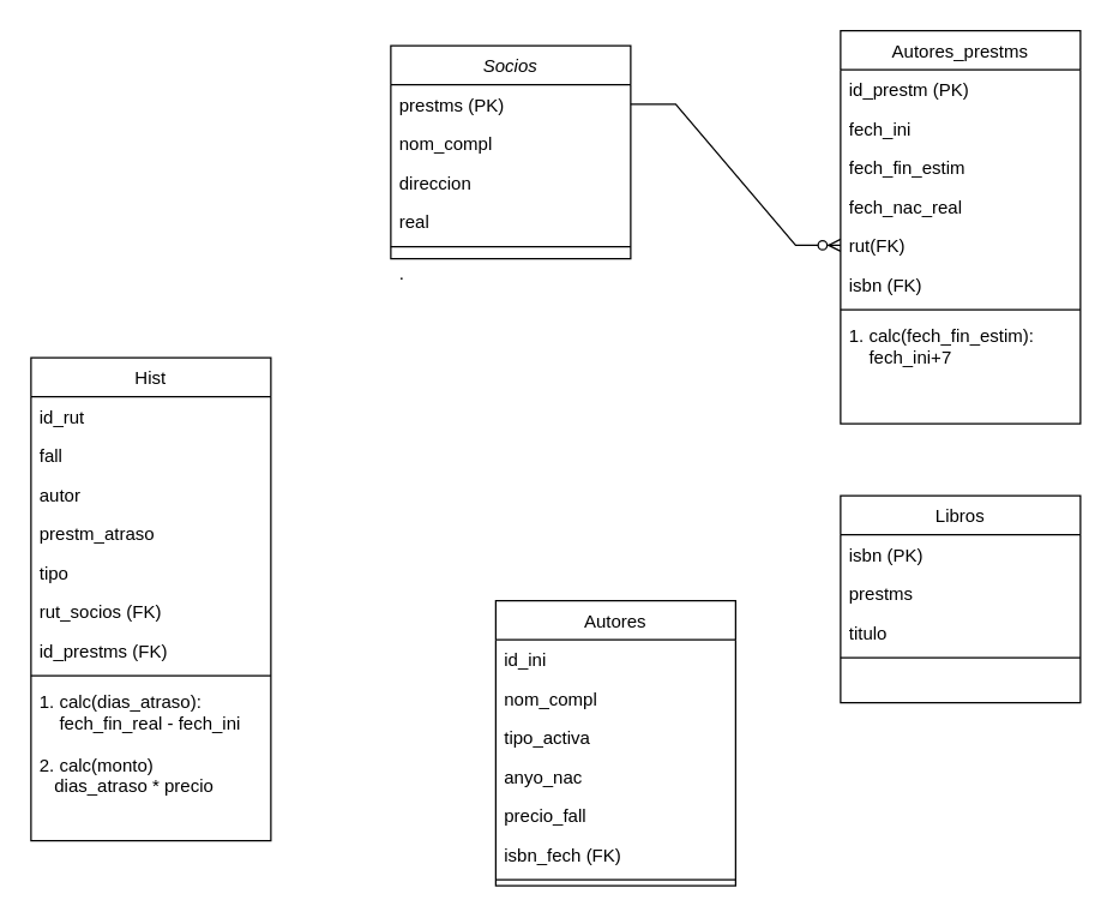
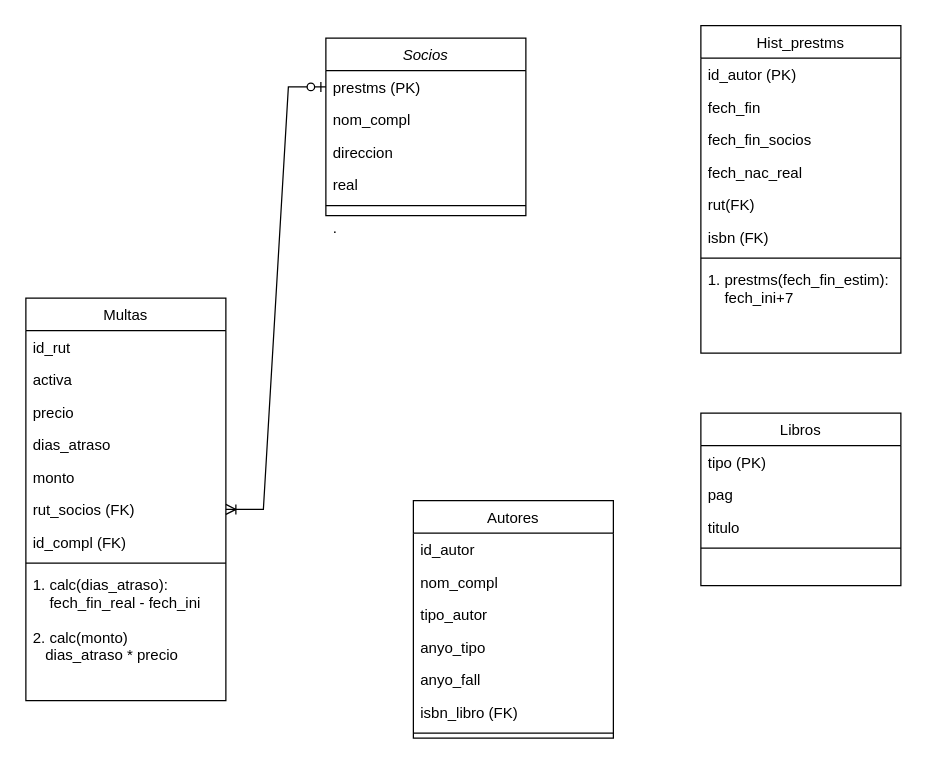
  <mxCell id="0" />
  <mxCell id="1" parent="0" />
  <mxCell id="2" value="Socios" style="swimlane;fontStyle=2;align=center;verticalAlign=top;childLayout=stackLayout;horizontal=1;startSize=26;horizontalStack=0;resizeParent=1;resizeLast=0;collapsible=1;marginBottom=0;rounded=0;shadow=0;strokeWidth=1;" parent="1" vertex="1"><mxGeometry x="260" y="30" width="160" height="142" as="geometry"><mxRectangle x="230" y="140" width="160" height="26" as="alternateBounds" /></mxGeometry></mxCell>
  <mxCell id="3" value="prestms (PK)" style="text;align=left;verticalAlign=top;spacingLeft=4;spacingRight=4;overflow=hidden;rotatable=0;points=[[0,0.5],[1,0.5]];portConstraint=eastwest;rounded=0;shadow=0;html=0;" parent="2" vertex="1"><mxGeometry y="26" width="160" height="26" as="geometry" /></mxCell>
  <mxCell id="4" value="nom_compl" style="text;align=left;verticalAlign=top;spacingLeft=4;spacingRight=4;overflow=hidden;rotatable=0;points=[[0,0.5],[1,0.5]];portConstraint=eastwest;" parent="2" vertex="1"><mxGeometry y="52" width="160" height="26" as="geometry" /></mxCell>
  <mxCell id="5" value="direccion" style="text;align=left;verticalAlign=top;spacingLeft=4;spacingRight=4;overflow=hidden;rotatable=0;points=[[0,0.5],[1,0.5]];portConstraint=eastwest;rounded=0;shadow=0;html=0;" parent="2" vertex="1"><mxGeometry y="78" width="160" height="26" as="geometry" /></mxCell>
  <mxCell id="6" value="real" style="text;align=left;verticalAlign=top;spacingLeft=4;spacingRight=4;overflow=hidden;rotatable=0;points=[[0,0.5],[1,0.5]];portConstraint=eastwest;rounded=0;shadow=0;html=0;" parent="2" vertex="1"><mxGeometry y="104" width="160" height="26" as="geometry" /></mxCell>
  <mxCell id="7" value="" style="line;html=1;strokeWidth=1;align=left;verticalAlign=middle;spacingTop=-1;spacingLeft=3;spacingRight=3;rotatable=0;labelPosition=right;points=[];portConstraint=eastwest;" parent="2" vertex="1"><mxGeometry y="130" width="160" height="8" as="geometry" /></mxCell>
  <mxCell id="8" value="." style="text;align=left;verticalAlign=top;spacingLeft=4;spacingRight=4;overflow=hidden;rotatable=0;points=[[0,0.5],[1,0.5]];portConstraint=eastwest;" parent="2" vertex="1"><mxGeometry y="138" width="160" height="4" as="geometry" /></mxCell>
- <mxCell id="9" value="Hist" style="swimlane;fontStyle=0;align=center;verticalAlign=top;childLayout=stackLayout;horizontal=1;startSize=26;horizontalStack=0;resizeParent=1;resizeLast=0;collapsible=1;marginBottom=0;rounded=0;shadow=0;strokeWidth=1;" parent="1" vertex="1"><mxGeometry x="20" y="238" width="160" height="322" as="geometry"><mxRectangle x="30" y="120" width="170" height="26" as="alternateBounds" /></mxGeometry></mxCell>
+ <mxCell id="9" value="Multas" style="swimlane;fontStyle=0;align=center;verticalAlign=top;childLayout=stackLayout;horizontal=1;startSize=26;horizontalStack=0;resizeParent=1;resizeLast=0;collapsible=1;marginBottom=0;rounded=0;shadow=0;strokeWidth=1;" parent="1" vertex="1"><mxGeometry x="20" y="238" width="160" height="322" as="geometry"><mxRectangle x="30" y="120" width="170" height="26" as="alternateBounds" /></mxGeometry></mxCell>
  <mxCell id="10" value="id_rut" style="text;align=left;verticalAlign=top;spacingLeft=4;spacingRight=4;overflow=hidden;rotatable=0;points=[[0,0.5],[1,0.5]];portConstraint=eastwest;" parent="9" vertex="1"><mxGeometry y="26" width="160" height="26" as="geometry" /></mxCell>
- <mxCell id="11" value="fall" style="text;align=left;verticalAlign=top;spacingLeft=4;spacingRight=4;overflow=hidden;rotatable=0;points=[[0,0.5],[1,0.5]];portConstraint=eastwest;" parent="9" vertex="1"><mxGeometry y="52" width="160" height="26" as="geometry" /></mxCell>
- <mxCell id="12" value="autor" style="text;align=left;verticalAlign=top;spacingLeft=4;spacingRight=4;overflow=hidden;rotatable=0;points=[[0,0.5],[1,0.5]];portConstraint=eastwest;" parent="9" vertex="1"><mxGeometry y="78" width="160" height="26" as="geometry" /></mxCell>
- <mxCell id="13" value="prestm_atraso" style="text;align=left;verticalAlign=top;spacingLeft=4;spacingRight=4;overflow=hidden;rotatable=0;points=[[0,0.5],[1,0.5]];portConstraint=eastwest;" parent="9" vertex="1"><mxGeometry y="104" width="160" height="26" as="geometry" /></mxCell>
- <mxCell id="14" value="tipo" style="text;align=left;verticalAlign=top;spacingLeft=4;spacingRight=4;overflow=hidden;rotatable=0;points=[[0,0.5],[1,0.5]];portConstraint=eastwest;" parent="9" vertex="1"><mxGeometry y="130" width="160" height="26" as="geometry" /></mxCell>
+ <mxCell id="11" value="activa" style="text;align=left;verticalAlign=top;spacingLeft=4;spacingRight=4;overflow=hidden;rotatable=0;points=[[0,0.5],[1,0.5]];portConstraint=eastwest;" parent="9" vertex="1"><mxGeometry y="52" width="160" height="26" as="geometry" /></mxCell>
+ <mxCell id="12" value="precio" style="text;align=left;verticalAlign=top;spacingLeft=4;spacingRight=4;overflow=hidden;rotatable=0;points=[[0,0.5],[1,0.5]];portConstraint=eastwest;" parent="9" vertex="1"><mxGeometry y="78" width="160" height="26" as="geometry" /></mxCell>
+ <mxCell id="13" value="dias_atraso" style="text;align=left;verticalAlign=top;spacingLeft=4;spacingRight=4;overflow=hidden;rotatable=0;points=[[0,0.5],[1,0.5]];portConstraint=eastwest;" parent="9" vertex="1"><mxGeometry y="104" width="160" height="26" as="geometry" /></mxCell>
+ <mxCell id="14" value="monto" style="text;align=left;verticalAlign=top;spacingLeft=4;spacingRight=4;overflow=hidden;rotatable=0;points=[[0,0.5],[1,0.5]];portConstraint=eastwest;" parent="9" vertex="1"><mxGeometry y="130" width="160" height="26" as="geometry" /></mxCell>
  <mxCell id="15" value="rut_socios (FK)" style="text;align=left;verticalAlign=top;spacingLeft=4;spacingRight=4;overflow=hidden;rotatable=0;points=[[0,0.5],[1,0.5]];portConstraint=eastwest;" parent="9" vertex="1"><mxGeometry y="156" width="160" height="26" as="geometry" /></mxCell>
- <mxCell id="16" value="id_prestms (FK)" style="text;align=left;verticalAlign=top;spacingLeft=4;spacingRight=4;overflow=hidden;rotatable=0;points=[[0,0.5],[1,0.5]];portConstraint=eastwest;" parent="9" vertex="1"><mxGeometry y="182" width="160" height="26" as="geometry" /></mxCell>
+ <mxCell id="16" value="id_compl (FK)" style="text;align=left;verticalAlign=top;spacingLeft=4;spacingRight=4;overflow=hidden;rotatable=0;points=[[0,0.5],[1,0.5]];portConstraint=eastwest;" parent="9" vertex="1"><mxGeometry y="182" width="160" height="26" as="geometry" /></mxCell>
  <mxCell id="17" value="" style="line;strokeWidth=1;fillColor=none;align=left;verticalAlign=middle;spacingTop=-1;spacingLeft=3;spacingRight=3;rotatable=0;labelPosition=right;points=[];portConstraint=eastwest;" parent="9" vertex="1"><mxGeometry y="208" width="160" height="8" as="geometry" /></mxCell>
  <mxCell id="18" value="1. calc(dias_atraso):&#10;    fech_fin_real - fech_ini&#10;&#10;2. calc(monto)&#10;   dias_atraso * precio&#10;" style="text;strokeColor=none;fillColor=none;align=left;verticalAlign=top;spacingLeft=4;spacingRight=4;overflow=hidden;rotatable=0;points=[[0,0.5],[1,0.5]];portConstraint=eastwest;" parent="9" vertex="1"><mxGeometry y="216" width="160" height="80" as="geometry" /></mxCell>
- <mxCell id="19" value="Autores_prestms" style="swimlane;fontStyle=0;align=center;verticalAlign=top;childLayout=stackLayout;horizontal=1;startSize=26;horizontalStack=0;resizeParent=1;resizeLast=0;collapsible=1;marginBottom=0;rounded=0;shadow=0;strokeWidth=1;" parent="1" vertex="1"><mxGeometry x="560" y="20" width="160" height="262" as="geometry"><mxRectangle x="30" y="120" width="170" height="26" as="alternateBounds" /></mxGeometry></mxCell>
- <mxCell id="20" value="id_prestm (PK)" style="text;align=left;verticalAlign=top;spacingLeft=4;spacingRight=4;overflow=hidden;rotatable=0;points=[[0,0.5],[1,0.5]];portConstraint=eastwest;" parent="19" vertex="1"><mxGeometry y="26" width="160" height="26" as="geometry" /></mxCell>
- <mxCell id="21" value="fech_ini" style="text;align=left;verticalAlign=top;spacingLeft=4;spacingRight=4;overflow=hidden;rotatable=0;points=[[0,0.5],[1,0.5]];portConstraint=eastwest;" parent="19" vertex="1"><mxGeometry y="52" width="160" height="26" as="geometry" /></mxCell>
- <mxCell id="22" value="fech_fin_estim" style="text;align=left;verticalAlign=top;spacingLeft=4;spacingRight=4;overflow=hidden;rotatable=0;points=[[0,0.5],[1,0.5]];portConstraint=eastwest;" parent="19" vertex="1"><mxGeometry y="78" width="160" height="26" as="geometry" /></mxCell>
+ <mxCell id="19" value="Hist_prestms" style="swimlane;fontStyle=0;align=center;verticalAlign=top;childLayout=stackLayout;horizontal=1;startSize=26;horizontalStack=0;resizeParent=1;resizeLast=0;collapsible=1;marginBottom=0;rounded=0;shadow=0;strokeWidth=1;" parent="1" vertex="1"><mxGeometry x="560" y="20" width="160" height="262" as="geometry"><mxRectangle x="30" y="120" width="170" height="26" as="alternateBounds" /></mxGeometry></mxCell>
+ <mxCell id="20" value="id_autor (PK)" style="text;align=left;verticalAlign=top;spacingLeft=4;spacingRight=4;overflow=hidden;rotatable=0;points=[[0,0.5],[1,0.5]];portConstraint=eastwest;" parent="19" vertex="1"><mxGeometry y="26" width="160" height="26" as="geometry" /></mxCell>
+ <mxCell id="21" value="fech_fin" style="text;align=left;verticalAlign=top;spacingLeft=4;spacingRight=4;overflow=hidden;rotatable=0;points=[[0,0.5],[1,0.5]];portConstraint=eastwest;" parent="19" vertex="1"><mxGeometry y="52" width="160" height="26" as="geometry" /></mxCell>
+ <mxCell id="22" value="fech_fin_socios" style="text;align=left;verticalAlign=top;spacingLeft=4;spacingRight=4;overflow=hidden;rotatable=0;points=[[0,0.5],[1,0.5]];portConstraint=eastwest;" parent="19" vertex="1"><mxGeometry y="78" width="160" height="26" as="geometry" /></mxCell>
  <mxCell id="23" value="fech_nac_real" style="text;align=left;verticalAlign=top;spacingLeft=4;spacingRight=4;overflow=hidden;rotatable=0;points=[[0,0.5],[1,0.5]];portConstraint=eastwest;" parent="19" vertex="1"><mxGeometry y="104" width="160" height="26" as="geometry" /></mxCell>
  <mxCell id="24" value="rut(FK)" style="text;align=left;verticalAlign=top;spacingLeft=4;spacingRight=4;overflow=hidden;rotatable=0;points=[[0,0.5],[1,0.5]];portConstraint=eastwest;" parent="19" vertex="1"><mxGeometry y="130" width="160" height="26" as="geometry" /></mxCell>
  <mxCell id="25" value="isbn (FK)" style="text;align=left;verticalAlign=top;spacingLeft=4;spacingRight=4;overflow=hidden;rotatable=0;points=[[0,0.5],[1,0.5]];portConstraint=eastwest;" parent="19" vertex="1"><mxGeometry y="156" width="160" height="26" as="geometry" /></mxCell>
  <mxCell id="26" value="" style="line;strokeWidth=1;fillColor=none;align=left;verticalAlign=middle;spacingTop=-1;spacingLeft=3;spacingRight=3;rotatable=0;labelPosition=right;points=[];portConstraint=eastwest;" parent="19" vertex="1"><mxGeometry y="182" width="160" height="8" as="geometry" /></mxCell>
- <mxCell id="27" value="1. calc(fech_fin_estim):&#10;    fech_ini+7&#10;" style="text;strokeColor=none;fillColor=none;align=left;verticalAlign=top;spacingLeft=4;spacingRight=4;overflow=hidden;rotatable=0;points=[[0,0.5],[1,0.5]];portConstraint=eastwest;" parent="19" vertex="1"><mxGeometry y="190" width="160" height="46" as="geometry" /></mxCell>
+ <mxCell id="27" value="1. prestms(fech_fin_estim):&#10;    fech_ini+7&#10;" style="text;strokeColor=none;fillColor=none;align=left;verticalAlign=top;spacingLeft=4;spacingRight=4;overflow=hidden;rotatable=0;points=[[0,0.5],[1,0.5]];portConstraint=eastwest;" parent="19" vertex="1"><mxGeometry y="190" width="160" height="46" as="geometry" /></mxCell>
  <mxCell id="28" value="Libros" style="swimlane;fontStyle=0;align=center;verticalAlign=top;childLayout=stackLayout;horizontal=1;startSize=26;horizontalStack=0;resizeParent=1;resizeLast=0;collapsible=1;marginBottom=0;rounded=0;shadow=0;strokeWidth=1;" parent="1" vertex="1"><mxGeometry x="560" y="330" width="160" height="138" as="geometry"><mxRectangle x="30" y="120" width="170" height="26" as="alternateBounds" /></mxGeometry></mxCell>
- <mxCell id="29" value="isbn (PK)" style="text;align=left;verticalAlign=top;spacingLeft=4;spacingRight=4;overflow=hidden;rotatable=0;points=[[0,0.5],[1,0.5]];portConstraint=eastwest;" parent="28" vertex="1"><mxGeometry y="26" width="160" height="26" as="geometry" /></mxCell>
- <mxCell id="30" value="prestms" style="text;align=left;verticalAlign=top;spacingLeft=4;spacingRight=4;overflow=hidden;rotatable=0;points=[[0,0.5],[1,0.5]];portConstraint=eastwest;" parent="28" vertex="1"><mxGeometry y="52" width="160" height="26" as="geometry" /></mxCell>
+ <mxCell id="29" value="tipo (PK)" style="text;align=left;verticalAlign=top;spacingLeft=4;spacingRight=4;overflow=hidden;rotatable=0;points=[[0,0.5],[1,0.5]];portConstraint=eastwest;" parent="28" vertex="1"><mxGeometry y="26" width="160" height="26" as="geometry" /></mxCell>
+ <mxCell id="30" value="pag" style="text;align=left;verticalAlign=top;spacingLeft=4;spacingRight=4;overflow=hidden;rotatable=0;points=[[0,0.5],[1,0.5]];portConstraint=eastwest;" parent="28" vertex="1"><mxGeometry y="52" width="160" height="26" as="geometry" /></mxCell>
  <mxCell id="31" value="titulo" style="text;align=left;verticalAlign=top;spacingLeft=4;spacingRight=4;overflow=hidden;rotatable=0;points=[[0,0.5],[1,0.5]];portConstraint=eastwest;" parent="28" vertex="1"><mxGeometry y="78" width="160" height="26" as="geometry" /></mxCell>
  <mxCell id="32" value="" style="line;strokeWidth=1;fillColor=none;align=left;verticalAlign=middle;spacingTop=-1;spacingLeft=3;spacingRight=3;rotatable=0;labelPosition=right;points=[];portConstraint=eastwest;" parent="28" vertex="1"><mxGeometry y="104" width="160" height="8" as="geometry" /></mxCell>
  <mxCell id="33" value="Autores" style="swimlane;fontStyle=0;align=center;verticalAlign=top;childLayout=stackLayout;horizontal=1;startSize=26;horizontalStack=0;resizeParent=1;resizeLast=0;collapsible=1;marginBottom=0;rounded=0;shadow=0;strokeWidth=1;" parent="1" vertex="1"><mxGeometry x="330" y="400" width="160" height="190" as="geometry"><mxRectangle x="30" y="120" width="170" height="26" as="alternateBounds" /></mxGeometry></mxCell>
- <mxCell id="34" value="id_ini &#10;" style="text;align=left;verticalAlign=top;spacingLeft=4;spacingRight=4;overflow=hidden;rotatable=0;points=[[0,0.5],[1,0.5]];portConstraint=eastwest;" parent="33" vertex="1"><mxGeometry y="26" width="160" height="26" as="geometry" /></mxCell>
+ <mxCell id="34" value="id_autor &#10;" style="text;align=left;verticalAlign=top;spacingLeft=4;spacingRight=4;overflow=hidden;rotatable=0;points=[[0,0.5],[1,0.5]];portConstraint=eastwest;" parent="33" vertex="1"><mxGeometry y="26" width="160" height="26" as="geometry" /></mxCell>
  <mxCell id="35" value="nom_compl" style="text;align=left;verticalAlign=top;spacingLeft=4;spacingRight=4;overflow=hidden;rotatable=0;points=[[0,0.5],[1,0.5]];portConstraint=eastwest;" parent="33" vertex="1"><mxGeometry y="52" width="160" height="26" as="geometry" /></mxCell>
- <mxCell id="36" value="tipo_activa" style="text;align=left;verticalAlign=top;spacingLeft=4;spacingRight=4;overflow=hidden;rotatable=0;points=[[0,0.5],[1,0.5]];portConstraint=eastwest;" parent="33" vertex="1"><mxGeometry y="78" width="160" height="26" as="geometry" /></mxCell>
- <mxCell id="37" value="anyo_nac" style="text;align=left;verticalAlign=top;spacingLeft=4;spacingRight=4;overflow=hidden;rotatable=0;points=[[0,0.5],[1,0.5]];portConstraint=eastwest;" parent="33" vertex="1"><mxGeometry y="104" width="160" height="26" as="geometry" /></mxCell>
- <mxCell id="38" value="precio_fall" style="text;align=left;verticalAlign=top;spacingLeft=4;spacingRight=4;overflow=hidden;rotatable=0;points=[[0,0.5],[1,0.5]];portConstraint=eastwest;" parent="33" vertex="1"><mxGeometry y="130" width="160" height="26" as="geometry" /></mxCell>
- <mxCell id="39" value="isbn_fech (FK)" style="text;align=left;verticalAlign=top;spacingLeft=4;spacingRight=4;overflow=hidden;rotatable=0;points=[[0,0.5],[1,0.5]];portConstraint=eastwest;" parent="33" vertex="1"><mxGeometry y="156" width="160" height="26" as="geometry" /></mxCell>
+ <mxCell id="36" value="tipo_autor" style="text;align=left;verticalAlign=top;spacingLeft=4;spacingRight=4;overflow=hidden;rotatable=0;points=[[0,0.5],[1,0.5]];portConstraint=eastwest;" parent="33" vertex="1"><mxGeometry y="78" width="160" height="26" as="geometry" /></mxCell>
+ <mxCell id="37" value="anyo_tipo" style="text;align=left;verticalAlign=top;spacingLeft=4;spacingRight=4;overflow=hidden;rotatable=0;points=[[0,0.5],[1,0.5]];portConstraint=eastwest;" parent="33" vertex="1"><mxGeometry y="104" width="160" height="26" as="geometry" /></mxCell>
+ <mxCell id="38" value="anyo_fall" style="text;align=left;verticalAlign=top;spacingLeft=4;spacingRight=4;overflow=hidden;rotatable=0;points=[[0,0.5],[1,0.5]];portConstraint=eastwest;" parent="33" vertex="1"><mxGeometry y="130" width="160" height="26" as="geometry" /></mxCell>
+ <mxCell id="39" value="isbn_libro (FK)" style="text;align=left;verticalAlign=top;spacingLeft=4;spacingRight=4;overflow=hidden;rotatable=0;points=[[0,0.5],[1,0.5]];portConstraint=eastwest;" parent="33" vertex="1"><mxGeometry y="156" width="160" height="26" as="geometry" /></mxCell>
  <mxCell id="40" value="" style="line;strokeWidth=1;fillColor=none;align=left;verticalAlign=middle;spacingTop=-1;spacingLeft=3;spacingRight=3;rotatable=0;labelPosition=right;points=[];portConstraint=eastwest;" parent="33" vertex="1"><mxGeometry y="182" width="160" height="8" as="geometry" /></mxCell>
- <mxCell id="41" value="" style="edgeStyle=entityRelationEdgeStyle;fontSize=12;html=1;endArrow=ERzeroToMany;endFill=1;rounded=0;entryX=0;entryY=0.5;entryDx=0;entryDy=0;exitX=1;exitY=0.5;exitDx=0;exitDy=0;" parent="1" source="3" target="24" edge="1"><mxGeometry width="100" height="100" relative="1" as="geometry"><mxPoint x="290" y="79" as="sourcePoint" /><mxPoint x="260" y="469" as="targetPoint" /></mxGeometry></mxCell>
+ <mxCell id="42" value="" style="edgeStyle=entityRelationEdgeStyle;fontSize=12;html=1;endArrow=ERoneToMany;startArrow=ERzeroToOne;rounded=0;" parent="1" source="3" target="15" edge="1"><mxGeometry width="100" height="100" relative="1" as="geometry"><mxPoint x="380" y="300" as="sourcePoint" /><mxPoint x="610" y="240" as="targetPoint" /></mxGeometry></mxCell>
